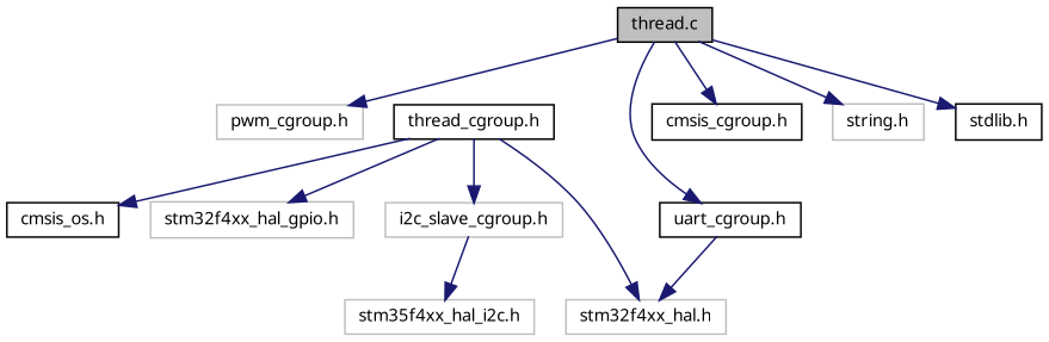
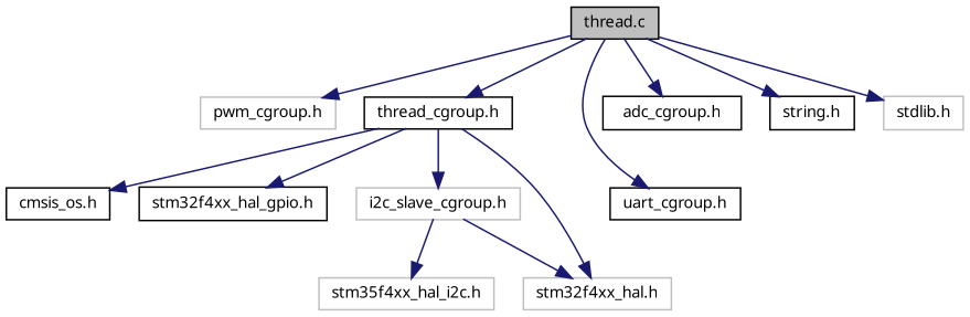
  digraph {
    fontname="Noto Sans"
    node [color=grey75 fillcolor=white fontname="Noto Sans" fontsize=10 shape=record style=filled]
    edge [color=midnightblue fontname="Noto Sans" fontsize=10 labelfontname=Helvetica labelfontsize=10 style=solid]
    n1 [color=black fillcolor=grey75 fontcolor=black height=0.2 label="thread.c" width=0.4]
    n2 [height=0.2 label="pwm_cgroup.h" width=0.4]
    n3 [color=black height=0.2 label="thread_cgroup.h" width=0.4]
    n4 [color=black height=0.2 label="uart_cgroup.h" width=0.4]
-   n5 [color=black height=0.2 label="cmsis_cgroup.h" width=0.4]
-   n6 [height=0.2 label="string.h" width=0.4]
-   n7 [color=black height=0.2 label="stdlib.h" width=0.4]
+   n5 [color=black height=0.2 label="adc_cgroup.h" width=0.4]
+   n6 [color=black height=0.2 label="string.h" width=0.4]
+   n7 [height=0.2 label="stdlib.h" width=0.4]
    n8 [color=black height=0.2 label="cmsis_os.h" width=0.4]
    n9 [height=0.2 label="stm32f4xx_hal.h" width=0.4]
-   n10 [height=0.2 label="stm32f4xx_hal_gpio.h" width=0.4]
+   n10 [color=black height=0.2 label="stm32f4xx_hal_gpio.h" width=0.4]
    n11 [height=0.2 label="i2c_slave_cgroup.h" width=0.4]
    n12 [height=0.2 label="stm35f4xx_hal_i2c.h" width=0.4]
    n1 -> n2
+   n1 -> n3
    n1 -> n4
    n1 -> n5
    n1 -> n6
    n1 -> n7
    n3 -> n8
    n3 -> n9
    n3 -> n10
    n3 -> n11
-   n4 -> n9
+   n11 -> n9
    n11 -> n12
  }
